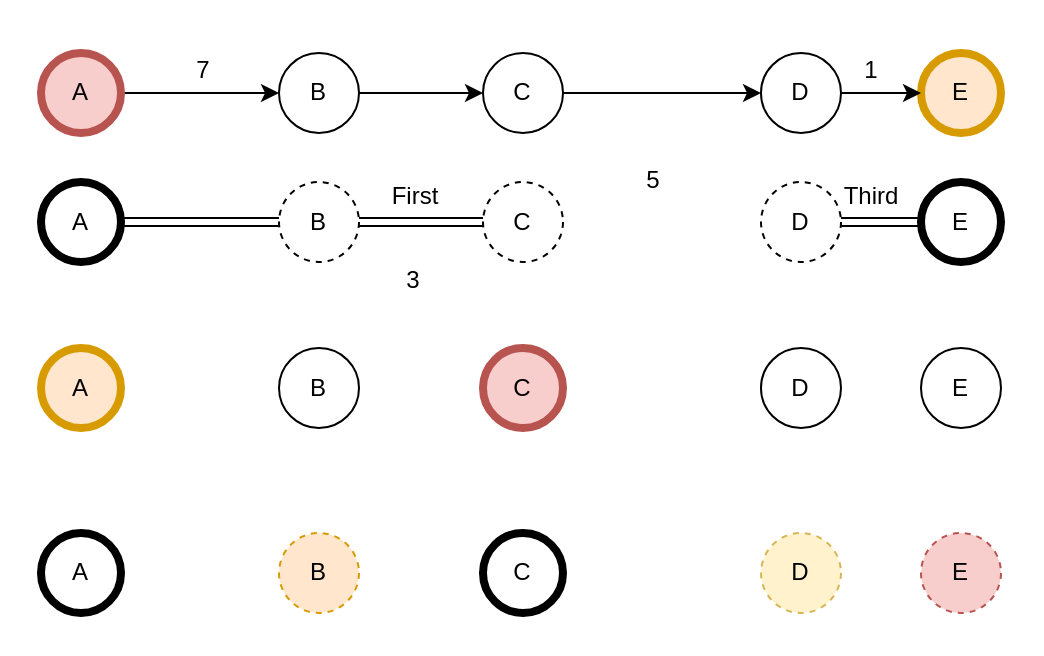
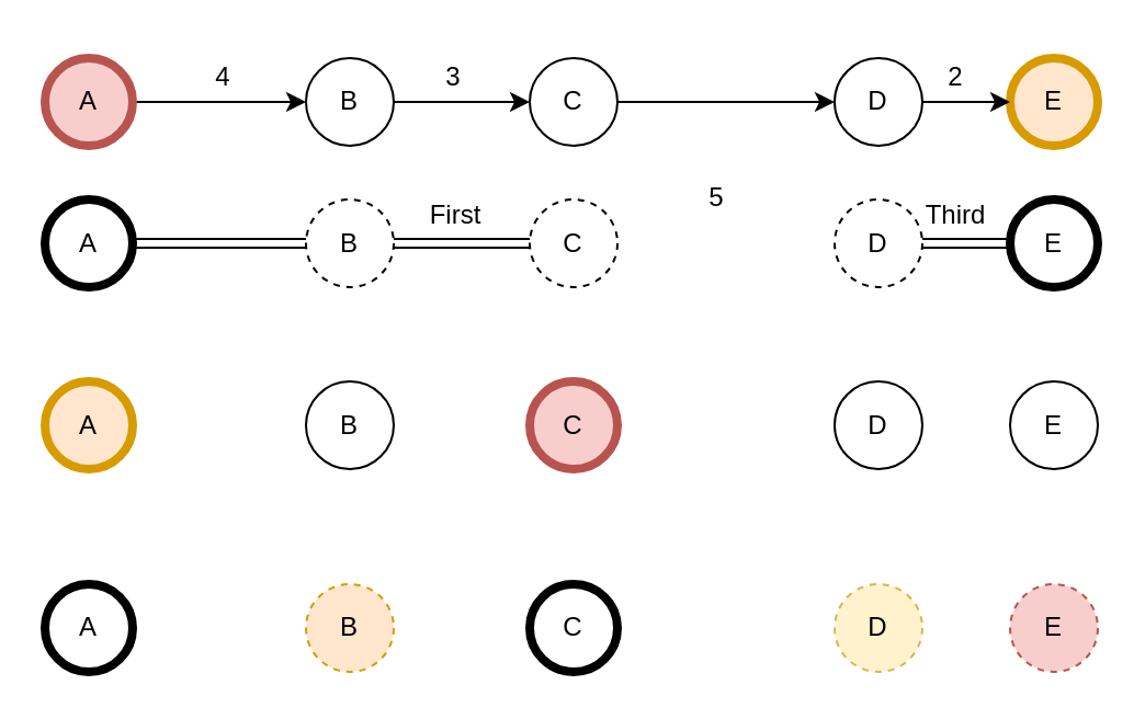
  <mxCell id="0" />
  <mxCell id="1" parent="0" />
  <mxCell id="2" style="edgeStyle=none;html=1;exitX=1;exitY=0.5;exitDx=0;exitDy=0;entryX=0;entryY=0.5;entryDx=0;entryDy=0;" edge="1" parent="1" source="3" target="10"><mxGeometry relative="1" as="geometry" /></mxCell>
  <mxCell id="3" value="A" style="ellipse;whiteSpace=wrap;html=1;aspect=fixed;fillColor=#f8cecc;strokeColor=#b85450;strokeWidth=4;" vertex="1" parent="1"><mxGeometry x="20" y="26" width="40" height="40" as="geometry" /></mxCell>
  <mxCell id="4" value="E" style="ellipse;whiteSpace=wrap;html=1;aspect=fixed;fillColor=#ffe6cc;strokeColor=#d79b00;strokeWidth=4;" vertex="1" parent="1"><mxGeometry x="460" y="26" width="40" height="40" as="geometry" /></mxCell>
  <mxCell id="5" style="edgeStyle=none;html=1;exitX=1;exitY=0.5;exitDx=0;exitDy=0;entryX=0;entryY=0.5;entryDx=0;entryDy=0;" edge="1" parent="1" source="6" target="4"><mxGeometry relative="1" as="geometry" /></mxCell>
  <mxCell id="6" value="D" style="ellipse;whiteSpace=wrap;html=1;aspect=fixed;" vertex="1" parent="1"><mxGeometry x="380" y="26" width="40" height="40" as="geometry" /></mxCell>
  <mxCell id="7" style="edgeStyle=none;html=1;exitX=1;exitY=0.5;exitDx=0;exitDy=0;" edge="1" parent="1" source="8" target="6"><mxGeometry relative="1" as="geometry" /></mxCell>
  <mxCell id="8" value="C" style="ellipse;whiteSpace=wrap;html=1;aspect=fixed;" vertex="1" parent="1"><mxGeometry x="241" y="26" width="40" height="40" as="geometry" /></mxCell>
  <mxCell id="9" style="edgeStyle=none;html=1;exitX=1;exitY=0.5;exitDx=0;exitDy=0;entryX=0;entryY=0.5;entryDx=0;entryDy=0;" edge="1" parent="1" source="10" target="8"><mxGeometry relative="1" as="geometry" /></mxCell>
  <mxCell id="10" value="B" style="ellipse;whiteSpace=wrap;html=1;aspect=fixed;" vertex="1" parent="1"><mxGeometry x="139" y="26" width="40" height="40" as="geometry" /></mxCell>
  <mxCell id="11" value="A" style="ellipse;whiteSpace=wrap;html=1;aspect=fixed;strokeWidth=4;fillColor=#ffe6cc;strokeColor=#d79b00;" vertex="1" parent="1"><mxGeometry x="20" y="173.5" width="40" height="40" as="geometry" /></mxCell>
  <mxCell id="12" value="E" style="ellipse;whiteSpace=wrap;html=1;aspect=fixed;strokeWidth=1;" vertex="1" parent="1"><mxGeometry x="460" y="173.5" width="40" height="40" as="geometry" /></mxCell>
  <mxCell id="13" value="D" style="ellipse;whiteSpace=wrap;html=1;aspect=fixed;strokeWidth=1;" vertex="1" parent="1"><mxGeometry x="380" y="173.5" width="40" height="40" as="geometry" /></mxCell>
  <mxCell id="14" value="C" style="ellipse;whiteSpace=wrap;html=1;aspect=fixed;strokeWidth=4;fillColor=#f8cecc;strokeColor=#b85450;" vertex="1" parent="1"><mxGeometry x="241" y="173.5" width="40" height="40" as="geometry" /></mxCell>
  <mxCell id="15" value="B" style="ellipse;whiteSpace=wrap;html=1;aspect=fixed;strokeWidth=1;" vertex="1" parent="1"><mxGeometry x="139" y="173.5" width="40" height="40" as="geometry" /></mxCell>
  <mxCell id="16" value="A" style="ellipse;whiteSpace=wrap;html=1;aspect=fixed;strokeWidth=4;" vertex="1" parent="1"><mxGeometry x="20" y="266" width="40" height="40" as="geometry" /></mxCell>
  <mxCell id="17" value="E" style="ellipse;whiteSpace=wrap;html=1;aspect=fixed;strokeWidth=1;fillColor=#f8cecc;strokeColor=#b85450;dashed=1;" vertex="1" parent="1"><mxGeometry x="460" y="266" width="40" height="40" as="geometry" /></mxCell>
  <mxCell id="18" value="D" style="ellipse;whiteSpace=wrap;html=1;aspect=fixed;strokeWidth=1;fillColor=#fff2cc;strokeColor=#d6b656;dashed=1;" vertex="1" parent="1"><mxGeometry x="380" y="266" width="40" height="40" as="geometry" /></mxCell>
  <mxCell id="19" value="C" style="ellipse;whiteSpace=wrap;html=1;aspect=fixed;strokeWidth=4;" vertex="1" parent="1"><mxGeometry x="241" y="266" width="40" height="40" as="geometry" /></mxCell>
  <mxCell id="20" value="B" style="ellipse;whiteSpace=wrap;html=1;aspect=fixed;strokeWidth=1;fillColor=#ffe6cc;strokeColor=#d79b00;dashed=1;" vertex="1" parent="1"><mxGeometry x="139" y="266" width="40" height="40" as="geometry" /></mxCell>
  <mxCell id="21" style="edgeStyle=none;shape=link;html=1;exitX=1;exitY=0.5;exitDx=0;exitDy=0;entryX=0;entryY=0.5;entryDx=0;entryDy=0;" edge="1" parent="1" source="22" target="28"><mxGeometry relative="1" as="geometry" /></mxCell>
  <mxCell id="22" value="A" style="ellipse;whiteSpace=wrap;html=1;aspect=fixed;labelBackgroundColor=none;strokeWidth=4;" vertex="1" parent="1"><mxGeometry x="20" y="90.5" width="40" height="40" as="geometry" /></mxCell>
  <mxCell id="23" value="E" style="ellipse;whiteSpace=wrap;html=1;aspect=fixed;strokeWidth=4;" vertex="1" parent="1"><mxGeometry x="460" y="90.5" width="40" height="40" as="geometry" /></mxCell>
  <mxCell id="24" style="edgeStyle=none;shape=link;html=1;exitX=1;exitY=0.5;exitDx=0;exitDy=0;" edge="1" parent="1" source="25" target="23"><mxGeometry relative="1" as="geometry" /></mxCell>
  <mxCell id="25" value="D" style="ellipse;whiteSpace=wrap;html=1;aspect=fixed;strokeWidth=1;dashed=1;" vertex="1" parent="1"><mxGeometry x="380" y="90.5" width="40" height="40" as="geometry" /></mxCell>
  <mxCell id="26" value="C" style="ellipse;whiteSpace=wrap;html=1;aspect=fixed;strokeWidth=1;dashed=1;" vertex="1" parent="1"><mxGeometry x="241" y="90.5" width="40" height="40" as="geometry" /></mxCell>
  <mxCell id="27" style="edgeStyle=none;html=1;exitX=1;exitY=0.5;exitDx=0;exitDy=0;entryX=0;entryY=0.5;entryDx=0;entryDy=0;shape=link;" edge="1" parent="1" source="28" target="26"><mxGeometry relative="1" as="geometry" /></mxCell>
  <mxCell id="28" value="B" style="ellipse;whiteSpace=wrap;html=1;aspect=fixed;strokeWidth=1;dashed=1;" vertex="1" parent="1"><mxGeometry x="139" y="90.5" width="40" height="40" as="geometry" /></mxCell>
- <mxCell id="29" value="7" style="text;html=1;align=center;verticalAlign=middle;resizable=0;points=[];autosize=1;strokeColor=none;fillColor=none;" vertex="1" parent="1"><mxGeometry x="86" y="20" width="30" height="30" as="geometry" /></mxCell>
- <mxCell id="30" value="1" style="text;html=1;align=center;verticalAlign=middle;resizable=0;points=[];autosize=1;strokeColor=none;fillColor=none;" vertex="1" parent="1"><mxGeometry x="420" y="20" width="30" height="30" as="geometry" /></mxCell>
+ <mxCell id="29" value="4" style="text;html=1;align=center;verticalAlign=middle;resizable=0;points=[];autosize=1;strokeColor=none;fillColor=none;" vertex="1" parent="1"><mxGeometry x="86" y="20" width="30" height="30" as="geometry" /></mxCell>
+ <mxCell id="30" value="2" style="text;html=1;align=center;verticalAlign=middle;resizable=0;points=[];autosize=1;strokeColor=none;fillColor=none;" vertex="1" parent="1"><mxGeometry x="420" y="20" width="30" height="30" as="geometry" /></mxCell>
  <mxCell id="31" value="5" style="text;html=1;align=center;verticalAlign=middle;resizable=0;points=[];autosize=1;strokeColor=none;fillColor=none;" vertex="1" parent="1"><mxGeometry x="311" y="75" width="30" height="30" as="geometry" /></mxCell>
- <mxCell id="32" value="3" style="text;html=1;align=center;verticalAlign=middle;resizable=0;points=[];autosize=1;strokeColor=none;fillColor=none;" vertex="1" parent="1"><mxGeometry x="191" y="125" width="30" height="30" as="geometry" /></mxCell>
+ <mxCell id="32" value="3" style="text;html=1;align=center;verticalAlign=middle;resizable=0;points=[];autosize=1;strokeColor=none;fillColor=none;" vertex="1" parent="1"><mxGeometry x="191" y="20" width="30" height="30" as="geometry" /></mxCell>
  <mxCell id="33" value="First" style="text;html=1;align=center;verticalAlign=middle;resizable=0;points=[];autosize=1;strokeColor=none;fillColor=none;" vertex="1" parent="1"><mxGeometry x="186" y="85" width="41" height="26" as="geometry" /></mxCell>
  <mxCell id="34" value="Third" style="text;html=1;align=center;verticalAlign=middle;resizable=0;points=[];autosize=1;strokeColor=none;fillColor=none;" vertex="1" parent="1"><mxGeometry x="412.5" y="85" width="45" height="26" as="geometry" /></mxCell>
